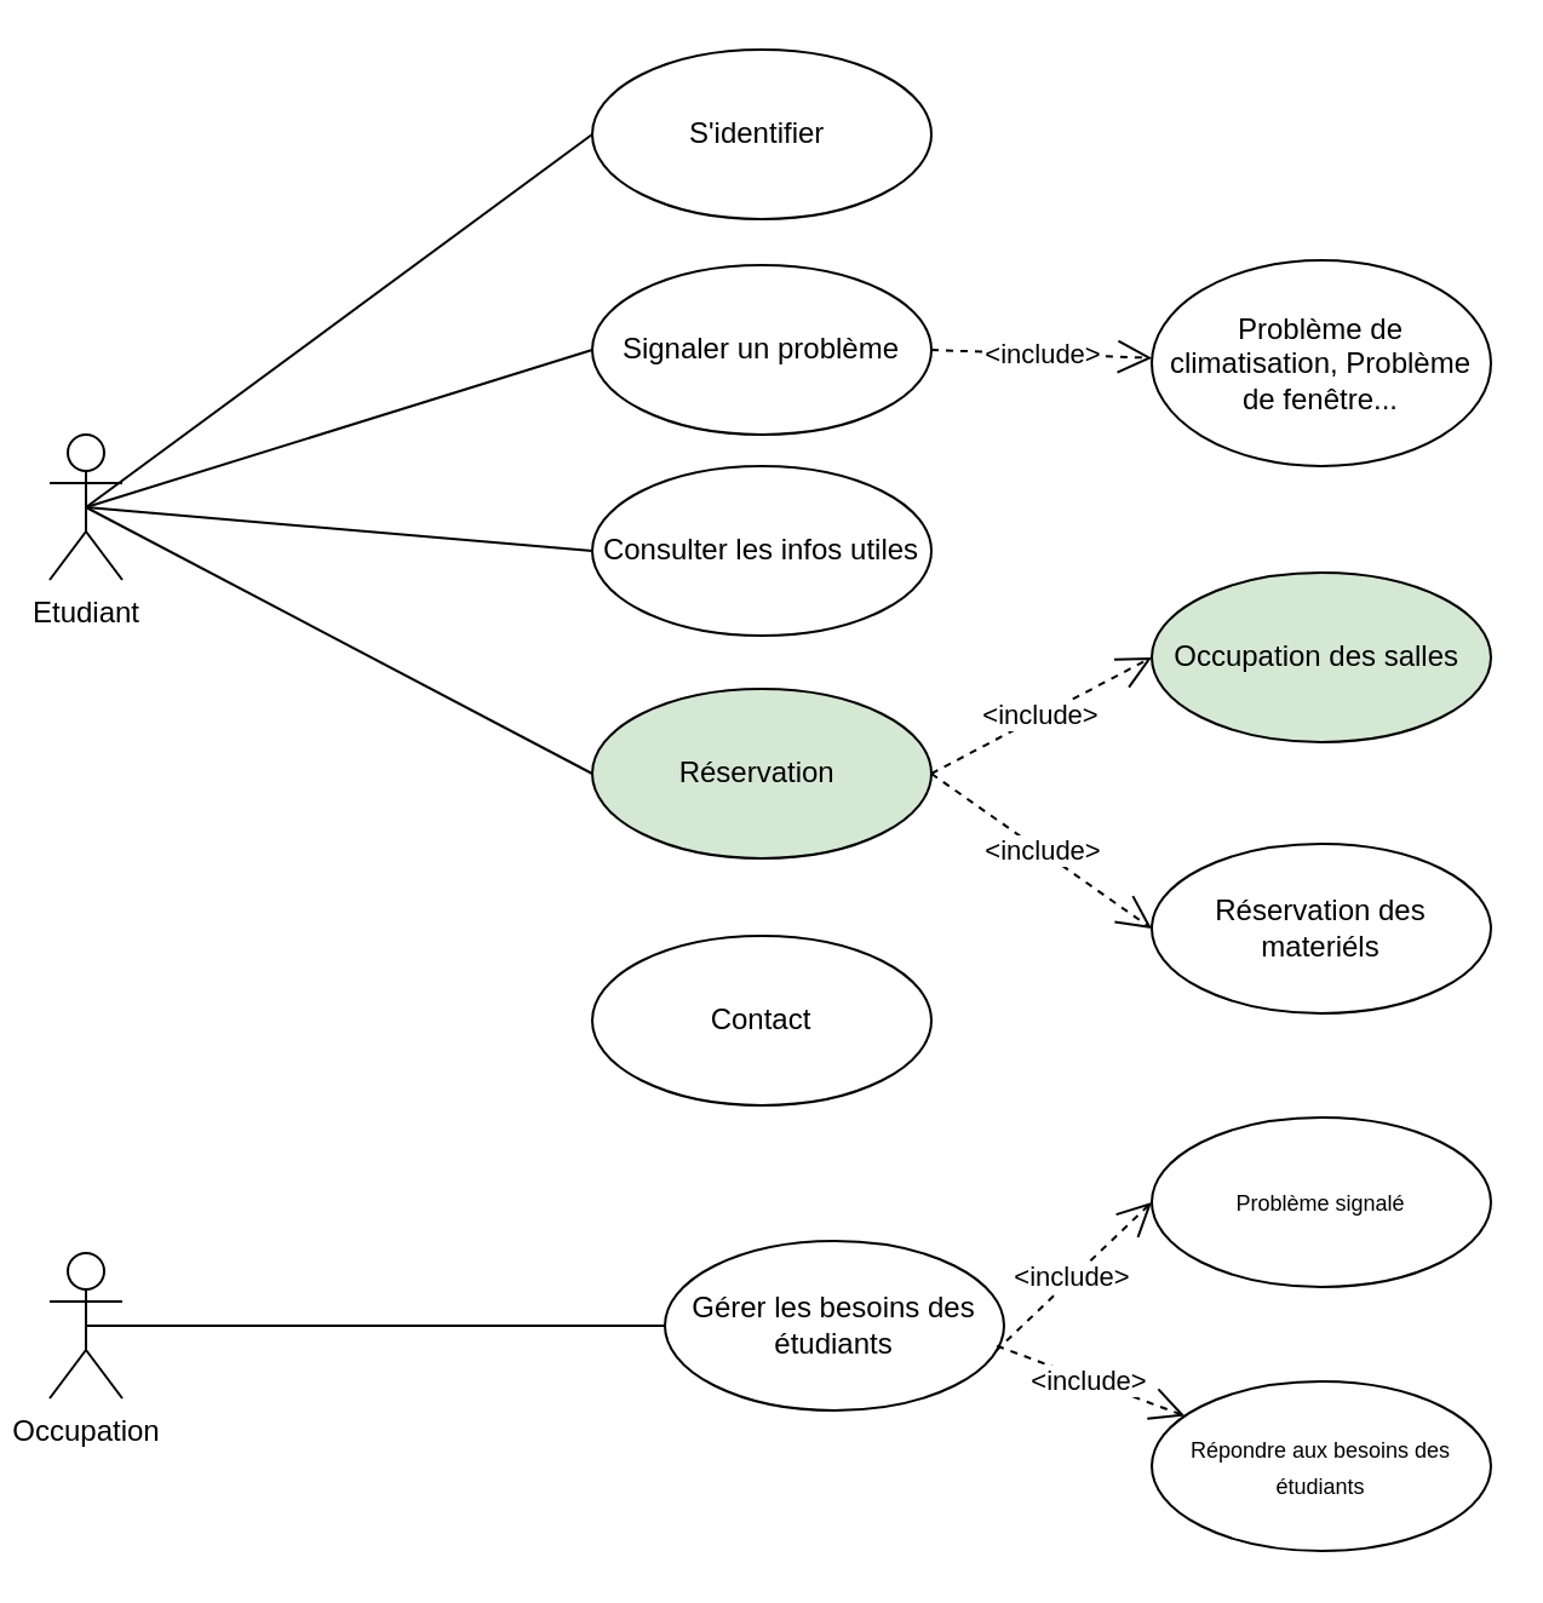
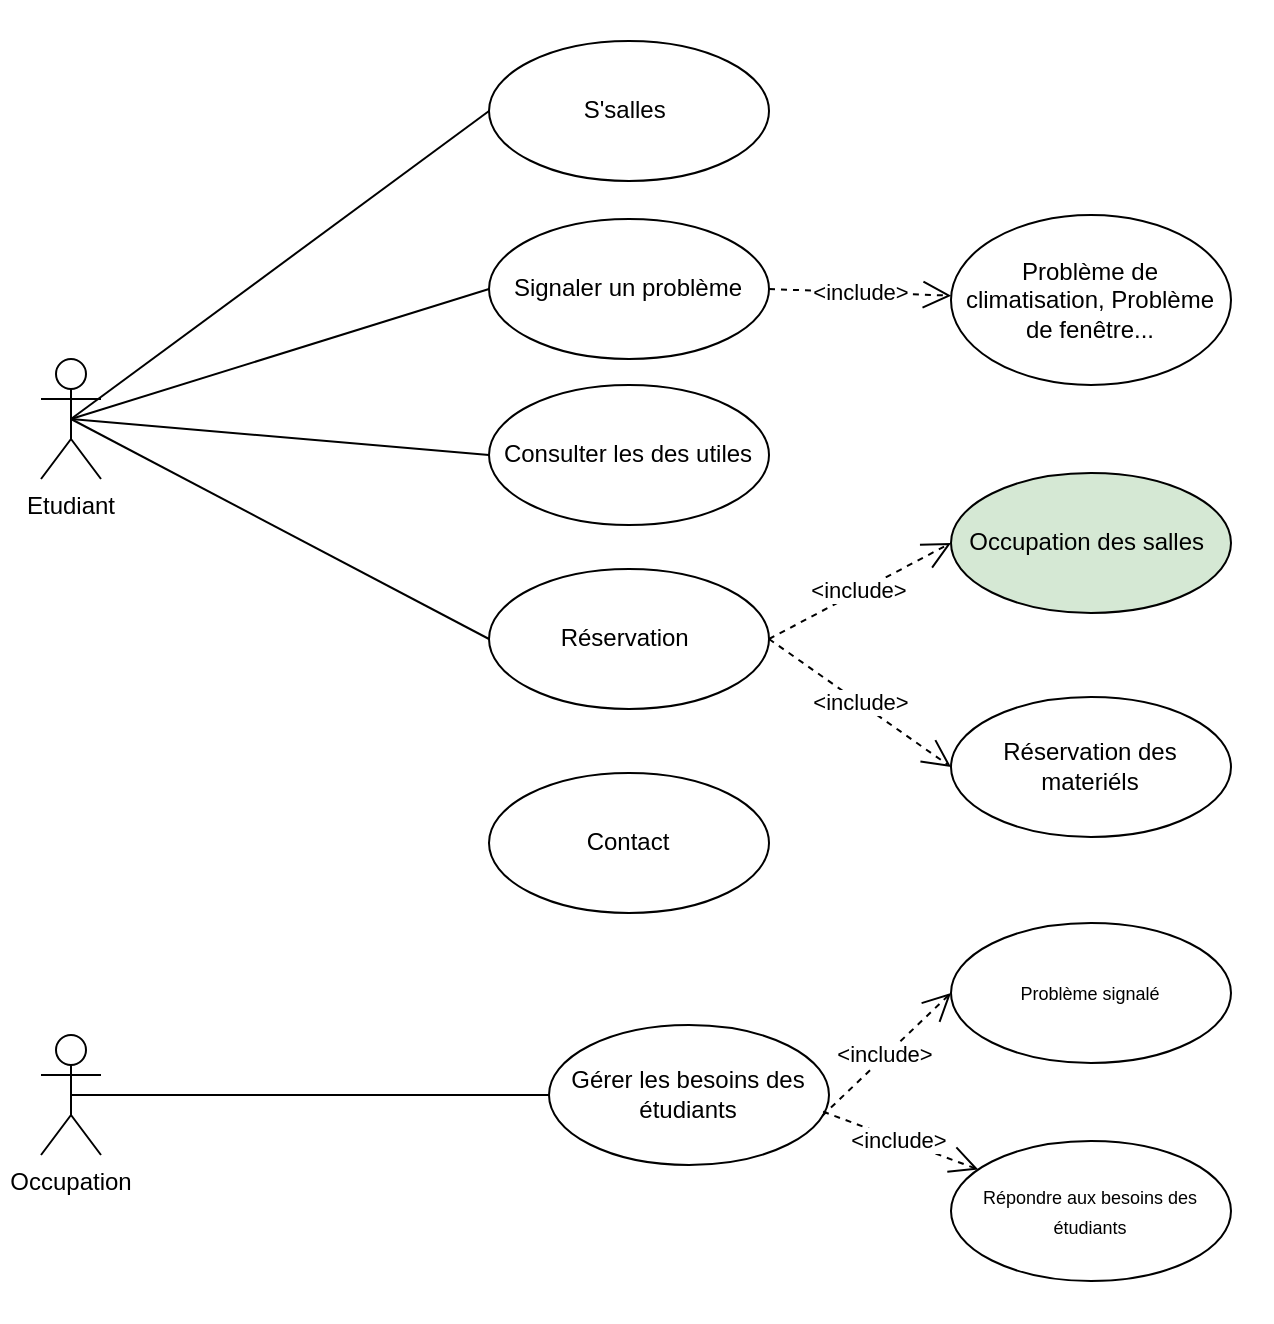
  <mxCell id="0" />
  <mxCell id="1" parent="0" />
  <mxCell id="2" value="Etudiant" style="shape=umlActor;verticalLabelPosition=bottom;verticalAlign=top;html=1;outlineConnect=0;" vertex="1" parent="1"><mxGeometry x="20" y="179" width="30" height="60" as="geometry" /></mxCell>
  <mxCell id="3" value="Occupation" style="shape=umlActor;verticalLabelPosition=bottom;verticalAlign=top;html=1;outlineConnect=0;" vertex="1" parent="1"><mxGeometry x="20" y="517" width="30" height="60" as="geometry" /></mxCell>
- <mxCell id="4" value="S'identifier&amp;nbsp;" style="ellipse;whiteSpace=wrap;html=1;" vertex="1" parent="1"><mxGeometry x="244" y="20" width="140" height="70" as="geometry" /></mxCell>
+ <mxCell id="4" value="S'salles&amp;nbsp;" style="ellipse;whiteSpace=wrap;html=1;" vertex="1" parent="1"><mxGeometry x="244" y="20" width="140" height="70" as="geometry" /></mxCell>
  <mxCell id="5" value="Signaler un problème" style="ellipse;whiteSpace=wrap;html=1;" vertex="1" parent="1"><mxGeometry x="244" y="109" width="140" height="70" as="geometry" /></mxCell>
  <mxCell id="6" value="Problème de climatisation,&amp;nbsp;Problème de fenêtre..." style="ellipse;whiteSpace=wrap;html=1;" vertex="1" parent="1"><mxGeometry x="475" y="107" width="140" height="85" as="geometry" /></mxCell>
  <mxCell id="7" value="Gérer les besoins des étudiants" style="ellipse;whiteSpace=wrap;html=1;" vertex="1" parent="1"><mxGeometry x="274" y="512" width="140" height="70" as="geometry" /></mxCell>
- <mxCell id="8" value="Consulter les infos utiles" style="ellipse;whiteSpace=wrap;html=1;" vertex="1" parent="1"><mxGeometry x="244" y="192" width="140" height="70" as="geometry" /></mxCell>
+ <mxCell id="8" value="Consulter les des utiles" style="ellipse;whiteSpace=wrap;html=1;" vertex="1" parent="1"><mxGeometry x="244" y="192" width="140" height="70" as="geometry" /></mxCell>
  <mxCell id="9" value="&amp;lt;include&amp;gt;" style="endArrow=open;endSize=12;dashed=1;html=1;rounded=0;exitX=0.979;exitY=0.619;exitDx=0;exitDy=0;exitPerimeter=0;" edge="1" parent="1" source="7" target="15"><mxGeometry width="160" relative="1" as="geometry"><mxPoint x="331" y="323" as="sourcePoint" /><mxPoint x="447" y="418" as="targetPoint" /></mxGeometry></mxCell>
  <mxCell id="10" value="&amp;lt;include&amp;gt;" style="endArrow=open;endSize=12;dashed=1;html=1;rounded=0;entryX=0;entryY=0.5;entryDx=0;entryDy=0;exitX=0.976;exitY=0.649;exitDx=0;exitDy=0;exitPerimeter=0;" edge="1" parent="1" source="7" target="16"><mxGeometry width="160" relative="1" as="geometry"><mxPoint x="328" y="371.5" as="sourcePoint" /><mxPoint x="447" y="323" as="targetPoint" /></mxGeometry></mxCell>
  <mxCell id="11" value="&amp;lt;include&amp;gt;" style="endArrow=open;endSize=12;dashed=1;html=1;rounded=0;exitX=1;exitY=0.5;exitDx=0;exitDy=0;" edge="1" parent="1" source="5" target="6"><mxGeometry width="160" relative="1" as="geometry"><mxPoint x="320" y="139" as="sourcePoint" /><mxPoint x="439" y="90.5" as="targetPoint" /></mxGeometry></mxCell>
  <mxCell id="12" value="" style="endArrow=none;html=1;rounded=0;exitX=0.5;exitY=0.5;exitDx=0;exitDy=0;exitPerimeter=0;entryX=0;entryY=0.5;entryDx=0;entryDy=0;" edge="1" parent="1" source="2" target="4"><mxGeometry width="50" height="50" relative="1" as="geometry"><mxPoint x="307" y="299" as="sourcePoint" /><mxPoint x="357" y="249" as="targetPoint" /></mxGeometry></mxCell>
  <mxCell id="13" value="" style="endArrow=none;html=1;rounded=0;entryX=0;entryY=0.5;entryDx=0;entryDy=0;exitX=0.5;exitY=0.5;exitDx=0;exitDy=0;exitPerimeter=0;" edge="1" parent="1" source="2" target="5"><mxGeometry width="50" height="50" relative="1" as="geometry"><mxPoint x="45" y="101" as="sourcePoint" /><mxPoint x="190" y="57" as="targetPoint" /></mxGeometry></mxCell>
  <mxCell id="14" value="" style="endArrow=none;html=1;rounded=0;exitX=0.5;exitY=0.5;exitDx=0;exitDy=0;exitPerimeter=0;entryX=0;entryY=0.5;entryDx=0;entryDy=0;" edge="1" parent="1" source="2" target="8"><mxGeometry width="50" height="50" relative="1" as="geometry"><mxPoint x="61" y="122" as="sourcePoint" /><mxPoint x="200" y="67" as="targetPoint" /></mxGeometry></mxCell>
  <mxCell id="15" value="&lt;span style=&quot;font-size: 9px;&quot;&gt;Répondre aux besoins des étudiants&lt;/span&gt;" style="ellipse;whiteSpace=wrap;html=1;" vertex="1" parent="1"><mxGeometry x="475" y="570" width="140" height="70" as="geometry" /></mxCell>
  <mxCell id="16" value="&lt;span style=&quot;font-size: 9px;&quot;&gt;Problème signalé&lt;/span&gt;" style="ellipse;whiteSpace=wrap;html=1;" vertex="1" parent="1"><mxGeometry x="475" y="461" width="140" height="70" as="geometry" /></mxCell>
  <mxCell id="17" value="" style="endArrow=none;html=1;rounded=0;exitX=0.5;exitY=0.5;exitDx=0;exitDy=0;exitPerimeter=0;" edge="1" parent="1" source="3" target="7"><mxGeometry width="50" height="50" relative="1" as="geometry"><mxPoint x="307" y="299" as="sourcePoint" /><mxPoint x="357" y="249" as="targetPoint" /></mxGeometry></mxCell>
  <mxCell id="18" value="Occupation des salles&amp;nbsp;" style="ellipse;whiteSpace=wrap;html=1;fillColor=#d5e8d4;" vertex="1" parent="1"><mxGeometry x="475" y="236" width="140" height="70" as="geometry" /></mxCell>
- <mxCell id="19" value="Réservation&amp;nbsp;" style="ellipse;whiteSpace=wrap;html=1;fillColor=#d5e8d4;" vertex="1" parent="1"><mxGeometry x="244" y="284" width="140" height="70" as="geometry" /></mxCell>
+ <mxCell id="19" value="Réservation&amp;nbsp;" style="ellipse;whiteSpace=wrap;html=1;" vertex="1" parent="1"><mxGeometry x="244" y="284" width="140" height="70" as="geometry" /></mxCell>
  <mxCell id="20" value="Contact" style="ellipse;whiteSpace=wrap;html=1;" vertex="1" parent="1"><mxGeometry x="244" y="386" width="140" height="70" as="geometry" /></mxCell>
  <mxCell id="21" value="Réservation des materiéls" style="ellipse;whiteSpace=wrap;html=1;" vertex="1" parent="1"><mxGeometry x="475" y="348" width="140" height="70" as="geometry" /></mxCell>
  <mxCell id="22" value="&amp;lt;include&amp;gt;" style="endArrow=open;endSize=12;dashed=1;html=1;rounded=0;entryX=0;entryY=0.5;entryDx=0;entryDy=0;exitX=1;exitY=0.5;exitDx=0;exitDy=0;" edge="1" parent="1" source="19" target="18"><mxGeometry width="160" relative="1" as="geometry"><mxPoint x="431" y="577" as="sourcePoint" /><mxPoint x="495" y="516" as="targetPoint" /></mxGeometry></mxCell>
  <mxCell id="23" value="&amp;lt;include&amp;gt;" style="endArrow=open;endSize=12;dashed=1;html=1;rounded=0;entryX=0;entryY=0.5;entryDx=0;entryDy=0;exitX=1;exitY=0.5;exitDx=0;exitDy=0;" edge="1" parent="1" source="19" target="21"><mxGeometry width="160" relative="1" as="geometry"><mxPoint x="441" y="587" as="sourcePoint" /><mxPoint x="505" y="526" as="targetPoint" /></mxGeometry></mxCell>
  <mxCell id="24" value="" style="endArrow=none;html=1;rounded=0;entryX=0;entryY=0.5;entryDx=0;entryDy=0;exitX=0.5;exitY=0.5;exitDx=0;exitDy=0;exitPerimeter=0;" edge="1" parent="1" source="2" target="19"><mxGeometry width="50" height="50" relative="1" as="geometry"><mxPoint x="256" y="342" as="sourcePoint" /><mxPoint x="306" y="292" as="targetPoint" /></mxGeometry></mxCell>
